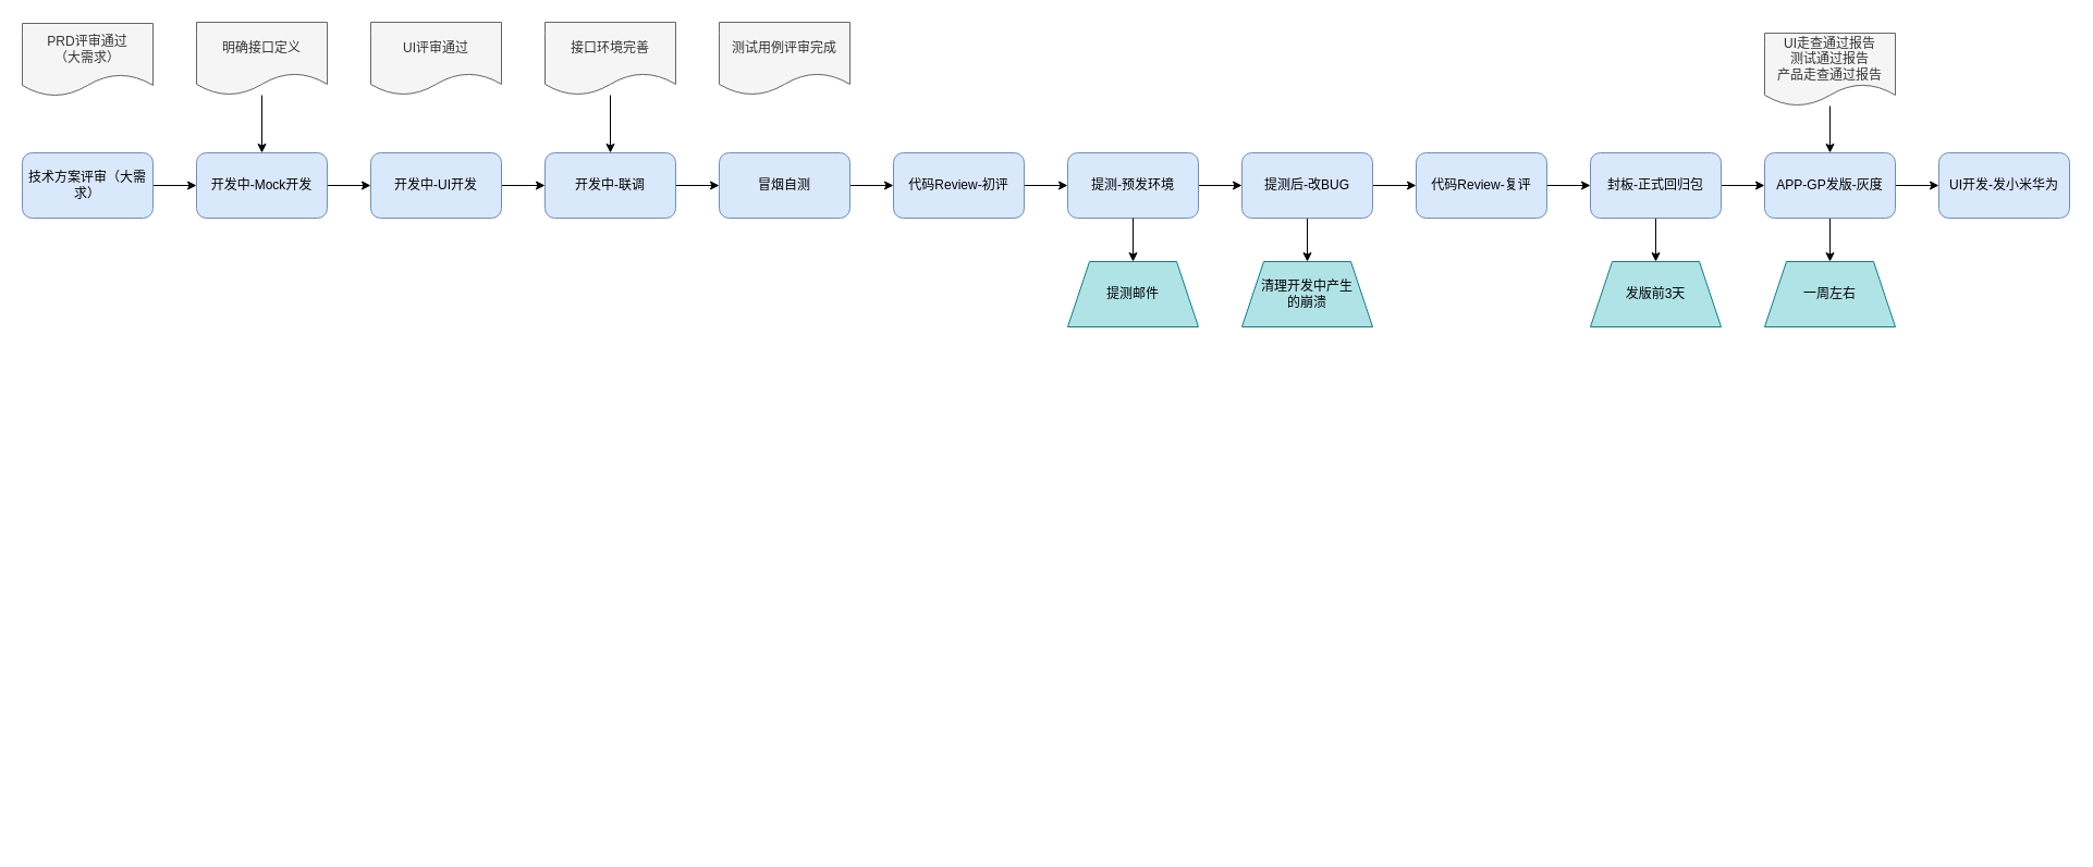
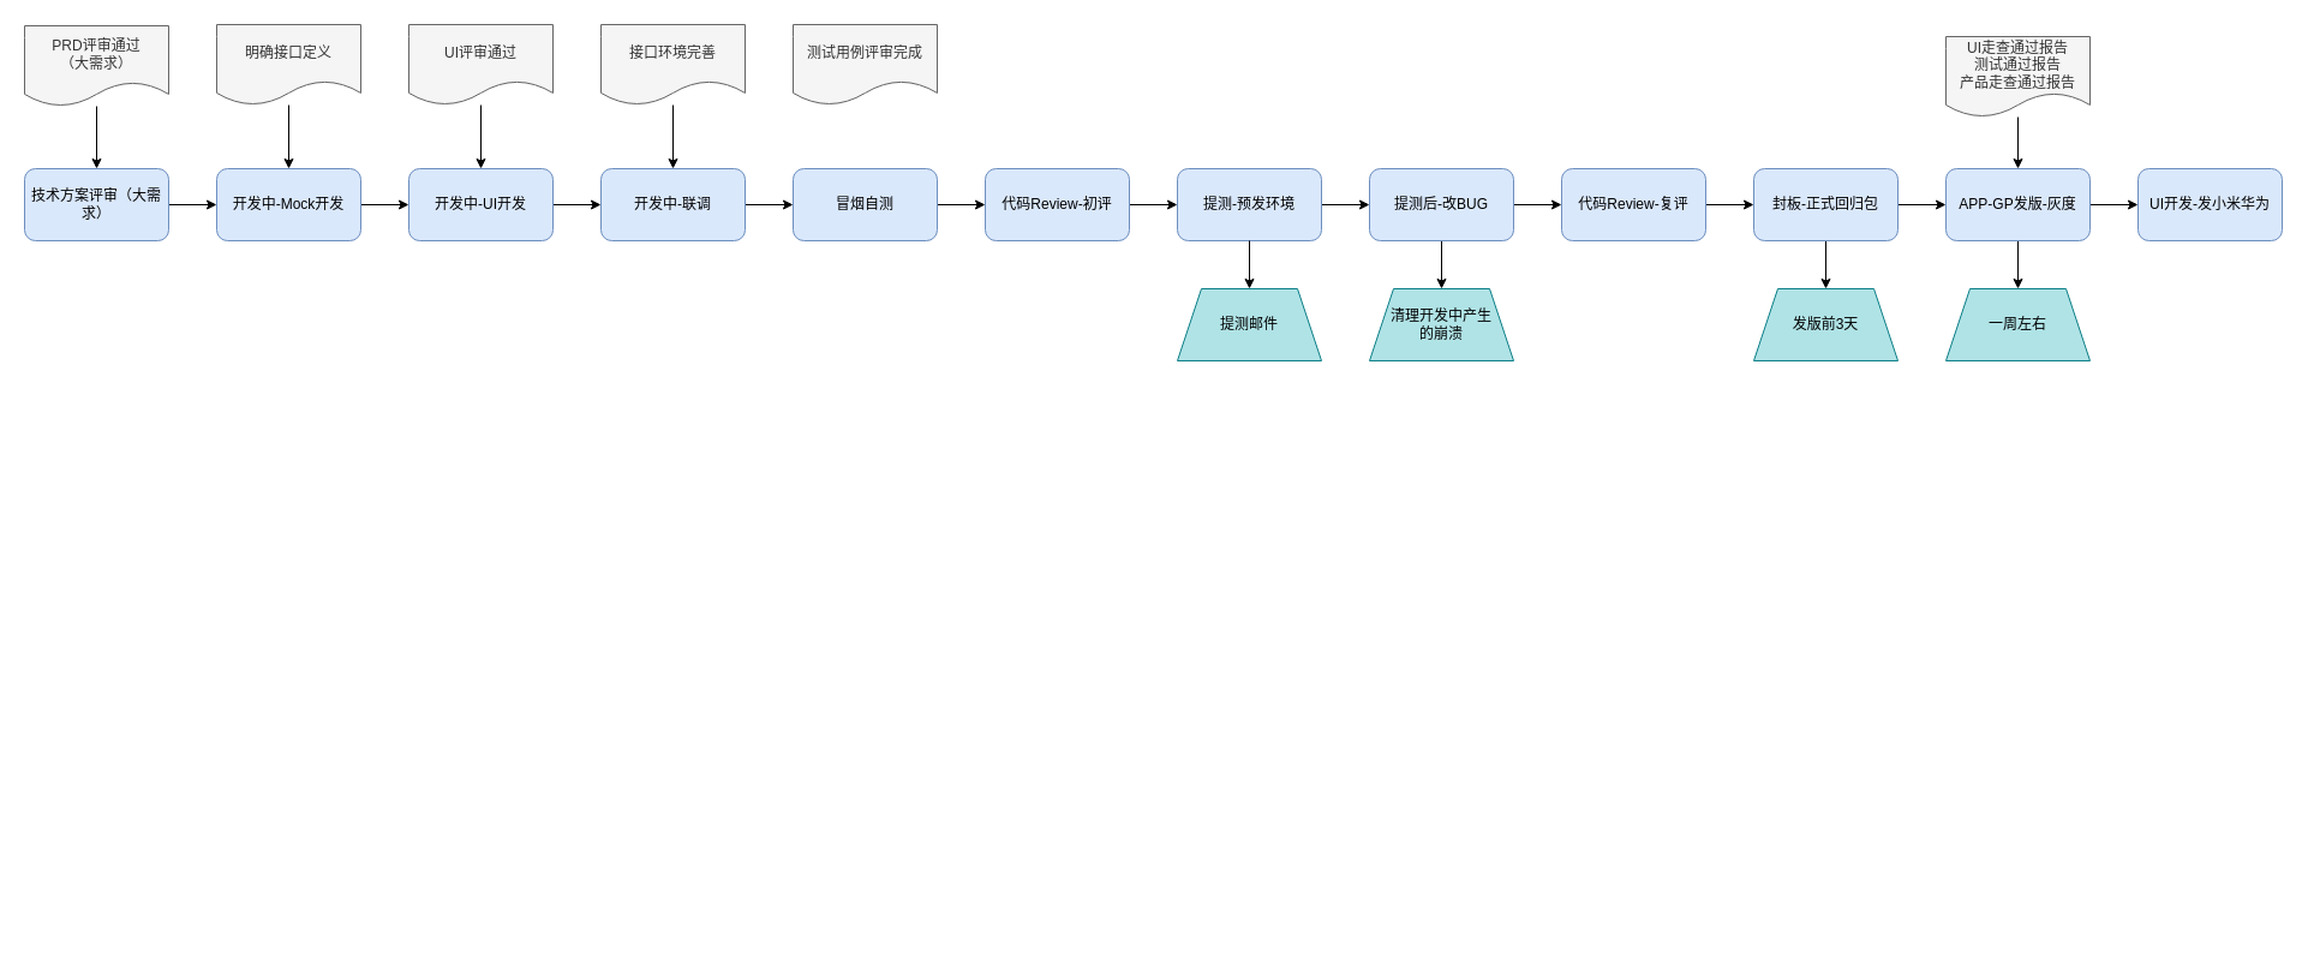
  <mxCell id="0" />
  <mxCell id="1" parent="0" />
  <mxCell id="2" value="Blog&lt;div&gt;Keywords&lt;/div&gt;&lt;div&gt;Social Media&lt;/div&gt;" style="text;html=1;strokeColor=none;fillColor=none;align=center;verticalAlign=middle;whiteSpace=wrap;rounded=0;shadow=0;fontSize=14;fontColor=#FFFFFF;" parent="1" vertex="1"><mxGeometry x="136" y="685" width="280" height="90" as="geometry" /></mxCell>
  <mxCell id="3" value="" style="line;strokeWidth=2;html=1;rounded=0;shadow=0;fontSize=27;align=center;fillColor=none;strokeColor=#FFFFFF;" parent="1" vertex="1"><mxGeometry x="156" y="445" width="240" height="10" as="geometry" /></mxCell>
  <mxCell id="4" value="" style="line;strokeWidth=2;html=1;rounded=0;shadow=0;fontSize=27;align=center;fillColor=none;strokeColor=#FFFFFF;" parent="1" vertex="1"><mxGeometry x="156" y="665" width="240" height="10" as="geometry" /></mxCell>
  <mxCell id="5" value="CONVERT" style="text;html=1;strokeColor=none;fillColor=none;align=center;verticalAlign=middle;whiteSpace=wrap;rounded=0;shadow=0;fontSize=27;fontColor=#FFFFFF;fontStyle=1" parent="1" vertex="1"><mxGeometry x="416" y="385" width="280" height="60" as="geometry" /></mxCell>
  <mxCell id="6" value="Forms&lt;div&gt;Calls-to-Action&lt;/div&gt;&lt;div&gt;Landing Pages&lt;/div&gt;" style="text;html=1;strokeColor=none;fillColor=none;align=center;verticalAlign=middle;whiteSpace=wrap;rounded=0;shadow=0;fontSize=14;fontColor=#FFFFFF;" parent="1" vertex="1"><mxGeometry x="416" y="685" width="280" height="90" as="geometry" /></mxCell>
  <mxCell id="7" value="" style="line;strokeWidth=2;html=1;rounded=0;shadow=0;fontSize=27;align=center;fillColor=none;strokeColor=#FFFFFF;" parent="1" vertex="1"><mxGeometry x="436" y="445" width="240" height="10" as="geometry" /></mxCell>
  <mxCell id="8" value="" style="line;strokeWidth=2;html=1;rounded=0;shadow=0;fontSize=27;align=center;fillColor=none;strokeColor=#FFFFFF;" parent="1" vertex="1"><mxGeometry x="436" y="665" width="240" height="10" as="geometry" /></mxCell>
  <mxCell id="9" value="CLOSE" style="text;html=1;strokeColor=none;fillColor=none;align=center;verticalAlign=middle;whiteSpace=wrap;rounded=0;shadow=0;fontSize=27;fontColor=#FFFFFF;fontStyle=1" parent="1" vertex="1"><mxGeometry x="696" y="385" width="280" height="60" as="geometry" /></mxCell>
  <mxCell id="10" value="Email&lt;div&gt;Signals&lt;/div&gt;&lt;div&gt;Workflows&lt;/div&gt;" style="text;html=1;strokeColor=none;fillColor=none;align=center;verticalAlign=middle;whiteSpace=wrap;rounded=0;shadow=0;fontSize=14;fontColor=#FFFFFF;" parent="1" vertex="1"><mxGeometry x="696" y="685" width="280" height="90" as="geometry" /></mxCell>
  <mxCell id="11" value="" style="line;strokeWidth=2;html=1;rounded=0;shadow=0;fontSize=27;align=center;fillColor=none;strokeColor=#FFFFFF;" parent="1" vertex="1"><mxGeometry x="716" y="445" width="240" height="10" as="geometry" /></mxCell>
  <mxCell id="12" value="" style="line;strokeWidth=2;html=1;rounded=0;shadow=0;fontSize=27;align=center;fillColor=none;strokeColor=#FFFFFF;" parent="1" vertex="1"><mxGeometry x="716" y="665" width="240" height="10" as="geometry" /></mxCell>
  <mxCell id="13" value="DELIGHT" style="text;html=1;strokeColor=none;fillColor=none;align=center;verticalAlign=middle;whiteSpace=wrap;rounded=0;shadow=0;fontSize=27;fontColor=#FFFFFF;fontStyle=1" parent="1" vertex="1"><mxGeometry x="976" y="385" width="280" height="60" as="geometry" /></mxCell>
  <mxCell id="14" value="" style="line;strokeWidth=2;html=1;rounded=0;shadow=0;fontSize=27;align=center;fillColor=none;strokeColor=#FFFFFF;" parent="1" vertex="1"><mxGeometry x="996" y="445" width="240" height="10" as="geometry" /></mxCell>
  <mxCell id="15" value="" style="line;strokeWidth=2;html=1;rounded=0;shadow=0;fontSize=27;align=center;fillColor=none;strokeColor=#FFFFFF;" parent="1" vertex="1"><mxGeometry x="996" y="665" width="240" height="10" as="geometry" /></mxCell>
  <mxCell id="16" value="" style="edgeStyle=orthogonalEdgeStyle;rounded=0;orthogonalLoop=1;jettySize=auto;html=1;" edge="1" parent="1" source="17" target="21"><mxGeometry relative="1" as="geometry" /></mxCell>
  <mxCell id="17" value="技术方案评审（大需求）" style="rounded=1;whiteSpace=wrap;html=1;fillColor=#dae8fc;strokeColor=#6c8ebf;" vertex="1" parent="1"><mxGeometry x="20" y="140" width="120" height="60" as="geometry" /></mxCell>
+ <mxCell id="18" value="" style="edgeStyle=orthogonalEdgeStyle;rounded=0;orthogonalLoop=1;jettySize=auto;html=1;" edge="1" parent="1" source="19" target="17"><mxGeometry relative="1" as="geometry" /></mxCell>
  <mxCell id="19" value="PRD评审通过&lt;br&gt;（大需求）" style="shape=document;whiteSpace=wrap;html=1;boundedLbl=1;fillColor=#f5f5f5;strokeColor=#666666;fontColor=#333333;" vertex="1" parent="1"><mxGeometry x="20" y="21" width="120" height="67" as="geometry" /></mxCell>
  <mxCell id="20" value="" style="edgeStyle=orthogonalEdgeStyle;rounded=0;orthogonalLoop=1;jettySize=auto;html=1;" edge="1" parent="1" source="21" target="23"><mxGeometry relative="1" as="geometry" /></mxCell>
  <mxCell id="21" value="开发中-Mock开发" style="rounded=1;whiteSpace=wrap;html=1;fillColor=#dae8fc;strokeColor=#6c8ebf;" vertex="1" parent="1"><mxGeometry x="180" y="140" width="120" height="60" as="geometry" /></mxCell>
  <mxCell id="22" value="" style="edgeStyle=orthogonalEdgeStyle;rounded=0;orthogonalLoop=1;jettySize=auto;html=1;" edge="1" parent="1" source="23" target="25"><mxGeometry relative="1" as="geometry" /></mxCell>
  <mxCell id="23" value="开发中-UI开发" style="rounded=1;whiteSpace=wrap;html=1;fillColor=#dae8fc;strokeColor=#6c8ebf;" vertex="1" parent="1"><mxGeometry x="340" y="140" width="120" height="60" as="geometry" /></mxCell>
  <mxCell id="24" value="" style="edgeStyle=orthogonalEdgeStyle;rounded=0;orthogonalLoop=1;jettySize=auto;html=1;" edge="1" parent="1" source="25" target="27"><mxGeometry relative="1" as="geometry" /></mxCell>
  <mxCell id="25" value="开发中-联调" style="rounded=1;whiteSpace=wrap;html=1;fillColor=#dae8fc;strokeColor=#6c8ebf;" vertex="1" parent="1"><mxGeometry x="500" y="140" width="120" height="60" as="geometry" /></mxCell>
  <mxCell id="26" value="" style="edgeStyle=orthogonalEdgeStyle;rounded=0;orthogonalLoop=1;jettySize=auto;html=1;" edge="1" parent="1" source="27" target="29"><mxGeometry relative="1" as="geometry" /></mxCell>
  <mxCell id="27" value="冒烟自测" style="rounded=1;whiteSpace=wrap;html=1;fillColor=#dae8fc;strokeColor=#6c8ebf;" vertex="1" parent="1"><mxGeometry x="660" y="140" width="120" height="60" as="geometry" /></mxCell>
  <mxCell id="28" value="" style="edgeStyle=orthogonalEdgeStyle;rounded=0;orthogonalLoop=1;jettySize=auto;html=1;" edge="1" parent="1" source="29" target="31"><mxGeometry relative="1" as="geometry" /></mxCell>
  <mxCell id="29" value="代码Review-初评" style="rounded=1;whiteSpace=wrap;html=1;fillColor=#dae8fc;strokeColor=#6c8ebf;" vertex="1" parent="1"><mxGeometry x="820" y="140" width="120" height="60" as="geometry" /></mxCell>
  <mxCell id="30" value="" style="edgeStyle=orthogonalEdgeStyle;rounded=0;orthogonalLoop=1;jettySize=auto;html=1;" edge="1" parent="1" source="31" target="34"><mxGeometry relative="1" as="geometry" /></mxCell>
  <mxCell id="31" value="提测-预发环境" style="rounded=1;whiteSpace=wrap;html=1;fillColor=#dae8fc;strokeColor=#6c8ebf;" vertex="1" parent="1"><mxGeometry x="980" y="140" width="120" height="60" as="geometry" /></mxCell>
  <mxCell id="32" value="" style="edgeStyle=orthogonalEdgeStyle;rounded=0;orthogonalLoop=1;jettySize=auto;html=1;" edge="1" parent="1" source="34" target="56"><mxGeometry relative="1" as="geometry" /></mxCell>
  <mxCell id="33" value="" style="edgeStyle=orthogonalEdgeStyle;rounded=0;orthogonalLoop=1;jettySize=auto;html=1;" edge="1" parent="1" source="34" target="52"><mxGeometry relative="1" as="geometry" /></mxCell>
  <mxCell id="34" value="提测后-改BUG" style="rounded=1;whiteSpace=wrap;html=1;fillColor=#dae8fc;strokeColor=#6c8ebf;" vertex="1" parent="1"><mxGeometry x="1140" y="140" width="120" height="60" as="geometry" /></mxCell>
  <mxCell id="35" value="" style="edgeStyle=orthogonalEdgeStyle;rounded=0;orthogonalLoop=1;jettySize=auto;html=1;" edge="1" parent="1" source="37" target="40"><mxGeometry relative="1" as="geometry" /></mxCell>
  <mxCell id="36" value="" style="edgeStyle=orthogonalEdgeStyle;rounded=0;orthogonalLoop=1;jettySize=auto;html=1;" edge="1" parent="1" source="37" target="49"><mxGeometry relative="1" as="geometry" /></mxCell>
  <mxCell id="37" value="封板-正式回归包" style="rounded=1;whiteSpace=wrap;html=1;fillColor=#dae8fc;strokeColor=#6c8ebf;" vertex="1" parent="1"><mxGeometry x="1460" y="140" width="120" height="60" as="geometry" /></mxCell>
  <mxCell id="38" value="" style="edgeStyle=orthogonalEdgeStyle;rounded=0;orthogonalLoop=1;jettySize=auto;html=1;" edge="1" parent="1" source="40" target="53"><mxGeometry relative="1" as="geometry" /></mxCell>
  <mxCell id="39" value="" style="edgeStyle=orthogonalEdgeStyle;rounded=0;orthogonalLoop=1;jettySize=auto;html=1;" edge="1" parent="1" source="40" target="54"><mxGeometry relative="1" as="geometry" /></mxCell>
  <mxCell id="40" value="APP-GP发版-灰度" style="rounded=1;whiteSpace=wrap;html=1;fillColor=#dae8fc;strokeColor=#6c8ebf;" vertex="1" parent="1"><mxGeometry x="1620" y="140" width="120" height="60" as="geometry" /></mxCell>
  <mxCell id="41" value="" style="edgeStyle=orthogonalEdgeStyle;rounded=0;orthogonalLoop=1;jettySize=auto;html=1;" edge="1" parent="1" source="42" target="21"><mxGeometry relative="1" as="geometry" /></mxCell>
  <mxCell id="42" value="明确接口定义" style="shape=document;whiteSpace=wrap;html=1;boundedLbl=1;fillColor=#f5f5f5;strokeColor=#666666;fontColor=#333333;" vertex="1" parent="1"><mxGeometry x="180" y="20" width="120" height="67" as="geometry" /></mxCell>
+ <mxCell id="43" value="" style="edgeStyle=orthogonalEdgeStyle;rounded=0;orthogonalLoop=1;jettySize=auto;html=1;" edge="1" parent="1" source="44" target="23"><mxGeometry relative="1" as="geometry" /></mxCell>
  <mxCell id="44" value="UI评审通过" style="shape=document;whiteSpace=wrap;html=1;boundedLbl=1;fillColor=#f5f5f5;strokeColor=#666666;fontColor=#333333;" vertex="1" parent="1"><mxGeometry x="340" y="20" width="120" height="67" as="geometry" /></mxCell>
  <mxCell id="45" value="" style="edgeStyle=orthogonalEdgeStyle;rounded=0;orthogonalLoop=1;jettySize=auto;html=1;" edge="1" parent="1" source="46" target="25"><mxGeometry relative="1" as="geometry" /></mxCell>
  <mxCell id="46" value="接口环境完善" style="shape=document;whiteSpace=wrap;html=1;boundedLbl=1;fillColor=#f5f5f5;strokeColor=#666666;fontColor=#333333;" vertex="1" parent="1"><mxGeometry x="500" y="20" width="120" height="67" as="geometry" /></mxCell>
  <mxCell id="47" value="测试用例评审完成" style="shape=document;whiteSpace=wrap;html=1;boundedLbl=1;fillColor=#f5f5f5;strokeColor=#666666;fontColor=#333333;" vertex="1" parent="1"><mxGeometry x="660" y="20" width="120" height="67" as="geometry" /></mxCell>
  <mxCell id="48" value="提测邮件" style="shape=trapezoid;perimeter=trapezoidPerimeter;whiteSpace=wrap;html=1;fixedSize=1;fillColor=#b0e3e6;strokeColor=#0e8088;" vertex="1" parent="1"><mxGeometry x="980" y="240" width="120" height="60" as="geometry" /></mxCell>
  <mxCell id="49" value="发版前3天" style="shape=trapezoid;perimeter=trapezoidPerimeter;whiteSpace=wrap;html=1;fixedSize=1;fillColor=#b0e3e6;strokeColor=#0e8088;" vertex="1" parent="1"><mxGeometry x="1460" y="240" width="120" height="60" as="geometry" /></mxCell>
  <mxCell id="50" value="" style="edgeStyle=orthogonalEdgeStyle;rounded=0;orthogonalLoop=1;jettySize=auto;html=1;" edge="1" parent="1" source="51" target="40"><mxGeometry relative="1" as="geometry" /></mxCell>
  <mxCell id="51" value="UI走查通过报告&lt;br&gt;测试通过报告&lt;br&gt;产品走查通过报告" style="shape=document;whiteSpace=wrap;html=1;boundedLbl=1;fillColor=#f5f5f5;strokeColor=#666666;fontColor=#333333;align=center;" vertex="1" parent="1"><mxGeometry x="1620" y="30" width="120" height="67" as="geometry" /></mxCell>
  <mxCell id="52" value="清理开发中产生&lt;br&gt;的崩溃" style="shape=trapezoid;perimeter=trapezoidPerimeter;whiteSpace=wrap;html=1;fixedSize=1;fillColor=#b0e3e6;strokeColor=#0e8088;" vertex="1" parent="1"><mxGeometry x="1140" y="240" width="120" height="60" as="geometry" /></mxCell>
  <mxCell id="53" value="UI开发-发小米华为" style="rounded=1;whiteSpace=wrap;html=1;fillColor=#dae8fc;strokeColor=#6c8ebf;" vertex="1" parent="1"><mxGeometry x="1780" y="140" width="120" height="60" as="geometry" /></mxCell>
  <mxCell id="54" value="一周左右" style="shape=trapezoid;perimeter=trapezoidPerimeter;whiteSpace=wrap;html=1;fixedSize=1;fillColor=#b0e3e6;strokeColor=#0e8088;" vertex="1" parent="1"><mxGeometry x="1620" y="240" width="120" height="60" as="geometry" /></mxCell>
  <mxCell id="55" value="" style="edgeStyle=orthogonalEdgeStyle;rounded=0;orthogonalLoop=1;jettySize=auto;html=1;" edge="1" parent="1" source="56" target="37"><mxGeometry relative="1" as="geometry" /></mxCell>
  <mxCell id="56" value="代码Review-复评" style="rounded=1;whiteSpace=wrap;html=1;fillColor=#dae8fc;strokeColor=#6c8ebf;" vertex="1" parent="1"><mxGeometry x="1300" y="140" width="120" height="60" as="geometry" /></mxCell>
  <mxCell id="57" value="" style="edgeStyle=orthogonalEdgeStyle;orthogonalLoop=1;jettySize=auto;html=1;rounded=0;" edge="1" parent="1" source="31" target="48"><mxGeometry relative="1" as="geometry" /></mxCell>
